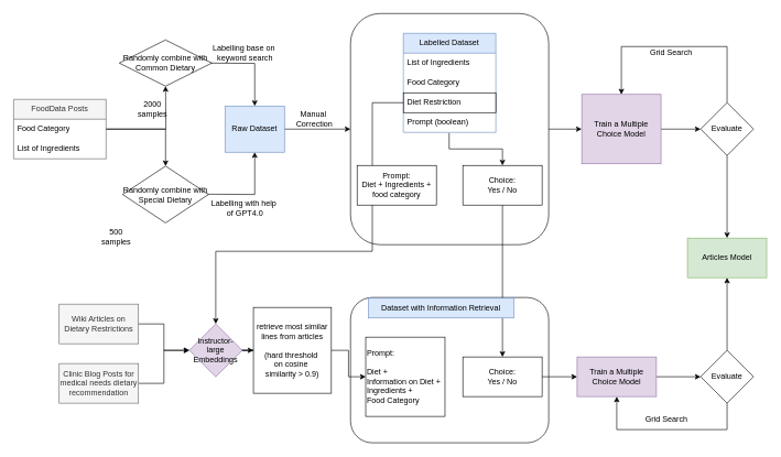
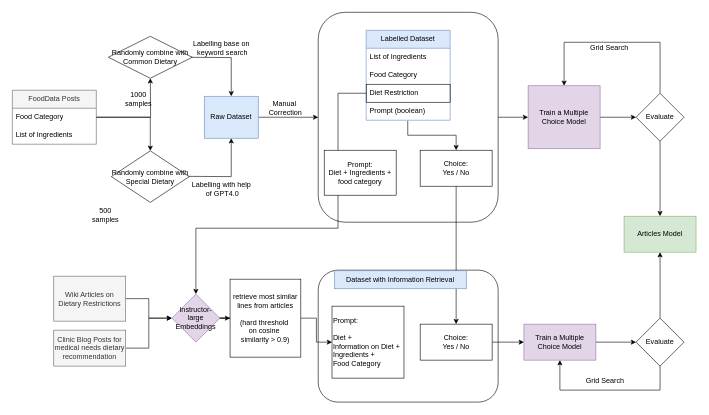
  <mxCell id="0" />
  <mxCell id="1" parent="0" />
  <mxCell id="2" value="" style="edgeStyle=orthogonalEdgeStyle;rounded=0;orthogonalLoop=1;jettySize=auto;html=1;" edge="1" parent="1" source="3" target="31"><mxGeometry relative="1" as="geometry" /></mxCell>
  <mxCell id="3" value="" style="rounded=1;whiteSpace=wrap;html=1;fillColor=none;" vertex="1" parent="1"><mxGeometry x="530" y="20" width="300" height="350" as="geometry" /></mxCell>
  <mxCell id="4" value="" style="edgeStyle=orthogonalEdgeStyle;rounded=0;orthogonalLoop=1;jettySize=auto;html=1;" edge="1" parent="1" source="5"><mxGeometry relative="1" as="geometry"><mxPoint x="250" y="130" as="targetPoint" /></mxGeometry></mxCell>
  <mxCell id="5" value="FoodData Posts" style="swimlane;fontStyle=0;childLayout=stackLayout;horizontal=1;startSize=30;horizontalStack=0;resizeParent=1;resizeParentMax=0;resizeLast=0;collapsible=1;marginBottom=0;whiteSpace=wrap;html=1;fillColor=#f5f5f5;fontColor=#333333;strokeColor=#666666;" vertex="1" parent="1"><mxGeometry x="20" y="150" width="140" height="90" as="geometry" /></mxCell>
  <mxCell id="6" value="Food Category" style="text;strokeColor=none;fillColor=none;align=left;verticalAlign=middle;spacingLeft=4;spacingRight=4;overflow=hidden;points=[[0,0.5],[1,0.5]];portConstraint=eastwest;rotatable=0;whiteSpace=wrap;html=1;" vertex="1" parent="5"><mxGeometry y="30" width="140" height="30" as="geometry" /></mxCell>
  <mxCell id="7" value="List of Ingredients" style="text;strokeColor=none;fillColor=none;align=left;verticalAlign=middle;spacingLeft=4;spacingRight=4;overflow=hidden;points=[[0,0.5],[1,0.5]];portConstraint=eastwest;rotatable=0;whiteSpace=wrap;html=1;" vertex="1" parent="5"><mxGeometry y="60" width="140" height="30" as="geometry" /></mxCell>
  <mxCell id="8" value="" style="edgeStyle=orthogonalEdgeStyle;rounded=0;orthogonalLoop=1;jettySize=auto;html=1;" edge="1" parent="1" target="14"><mxGeometry relative="1" as="geometry"><mxPoint x="305" y="95" as="sourcePoint" /></mxGeometry></mxCell>
  <mxCell id="9" value="" style="edgeStyle=orthogonalEdgeStyle;rounded=0;orthogonalLoop=1;jettySize=auto;html=1;entryX=0.5;entryY=1;entryDx=0;entryDy=0;" edge="1" parent="1" target="14"><mxGeometry relative="1" as="geometry"><mxPoint x="305" y="293.5" as="sourcePoint" /><mxPoint x="250" y="414.5" as="targetPoint" /></mxGeometry></mxCell>
  <mxCell id="10" value="" style="edgeStyle=orthogonalEdgeStyle;rounded=0;orthogonalLoop=1;jettySize=auto;html=1;exitX=1;exitY=0.5;exitDx=0;exitDy=0;entryX=0.5;entryY=0;entryDx=0;entryDy=0;" edge="1" parent="1" source="6" target="24"><mxGeometry relative="1" as="geometry"><mxPoint x="170" y="205" as="sourcePoint" /><mxPoint x="250" y="258" as="targetPoint" /></mxGeometry></mxCell>
- <mxCell id="11" value="&lt;span style=&quot;text-wrap: wrap;&quot;&gt;2000 samples&lt;/span&gt;" style="text;html=1;align=center;verticalAlign=middle;resizable=0;points=[];autosize=1;strokeColor=none;fillColor=none;" vertex="1" parent="1"><mxGeometry x="180" y="150" width="100" height="30" as="geometry" /></mxCell>
+ <mxCell id="11" value="&lt;span style=&quot;text-wrap: wrap;&quot;&gt;1000 samples&lt;/span&gt;" style="text;html=1;align=center;verticalAlign=middle;resizable=0;points=[];autosize=1;strokeColor=none;fillColor=none;" vertex="1" parent="1"><mxGeometry x="180" y="150" width="100" height="30" as="geometry" /></mxCell>
  <mxCell id="12" value="&lt;span style=&quot;text-wrap: wrap;&quot;&gt;5&lt;/span&gt;&lt;span style=&quot;text-wrap: wrap; background-color: initial;&quot;&gt;00 samples&lt;/span&gt;" style="text;html=1;align=center;verticalAlign=middle;resizable=0;points=[];autosize=1;strokeColor=none;fillColor=none;" vertex="1" parent="1"><mxGeometry x="130" y="343" width="90" height="30" as="geometry" /></mxCell>
  <mxCell id="13" value="" style="edgeStyle=orthogonalEdgeStyle;rounded=0;orthogonalLoop=1;jettySize=auto;html=1;entryX=0;entryY=0.5;entryDx=0;entryDy=0;" edge="1" parent="1" source="14" target="3"><mxGeometry relative="1" as="geometry"><mxPoint x="520" y="210" as="targetPoint" /></mxGeometry></mxCell>
  <mxCell id="14" value="Raw Dataset" style="whiteSpace=wrap;html=1;fontStyle=0;startSize=30;fillColor=#dae8fc;strokeColor=#6c8ebf;" vertex="1" parent="1"><mxGeometry x="340" y="160" width="90" height="70" as="geometry" /></mxCell>
  <mxCell id="15" value="Labelling base on&amp;nbsp;&lt;div&gt;k&lt;span style=&quot;background-color: initial;&quot;&gt;eyword search&lt;/span&gt;&lt;/div&gt;" style="text;html=1;align=center;verticalAlign=middle;resizable=0;points=[];autosize=1;strokeColor=none;fillColor=none;" vertex="1" parent="1"><mxGeometry x="310" y="60" width="120" height="40" as="geometry" /></mxCell>
  <mxCell id="16" value="Labelling with help&amp;nbsp;&lt;div&gt;of GPT4.0&lt;/div&gt;" style="text;html=1;align=center;verticalAlign=middle;resizable=0;points=[];autosize=1;strokeColor=none;fillColor=none;" vertex="1" parent="1"><mxGeometry x="305" y="294" width="130" height="40" as="geometry" /></mxCell>
  <mxCell id="17" value="Manual&amp;nbsp;&lt;div&gt;Correction&lt;/div&gt;" style="text;html=1;align=center;verticalAlign=middle;resizable=0;points=[];autosize=1;strokeColor=none;fillColor=none;" vertex="1" parent="1"><mxGeometry x="435" y="160" width="80" height="40" as="geometry" /></mxCell>
  <mxCell id="18" value="Labelled Dataset" style="swimlane;fontStyle=0;childLayout=stackLayout;horizontal=1;startSize=30;horizontalStack=0;resizeParent=1;resizeParentMax=0;resizeLast=0;collapsible=1;marginBottom=0;whiteSpace=wrap;html=1;fillColor=#dae8fc;strokeColor=#6c8ebf;" vertex="1" parent="1"><mxGeometry x="610" y="50" width="140" height="150" as="geometry" /></mxCell>
  <mxCell id="19" value="List of Ingredients" style="text;strokeColor=none;fillColor=none;align=left;verticalAlign=middle;spacingLeft=4;spacingRight=4;overflow=hidden;points=[[0,0.5],[1,0.5]];portConstraint=eastwest;rotatable=0;whiteSpace=wrap;html=1;" vertex="1" parent="18"><mxGeometry y="30" width="140" height="30" as="geometry" /></mxCell>
  <mxCell id="20" value="Food Category" style="text;strokeColor=none;fillColor=none;align=left;verticalAlign=middle;spacingLeft=4;spacingRight=4;overflow=hidden;points=[[0,0.5],[1,0.5]];portConstraint=eastwest;rotatable=0;whiteSpace=wrap;html=1;" vertex="1" parent="18"><mxGeometry y="60" width="140" height="30" as="geometry" /></mxCell>
  <mxCell id="21" value="Diet Restriction" style="text;strokeColor=default;fillColor=none;align=left;verticalAlign=middle;spacingLeft=4;spacingRight=4;overflow=hidden;points=[[0,0.5],[1,0.5]];portConstraint=eastwest;rotatable=0;whiteSpace=wrap;html=1;" vertex="1" parent="18"><mxGeometry y="90" width="140" height="30" as="geometry" /></mxCell>
  <mxCell id="22" value="Prompt (boolean)" style="text;strokeColor=none;fillColor=none;align=left;verticalAlign=middle;spacingLeft=4;spacingRight=4;overflow=hidden;points=[[0,0.5],[1,0.5]];portConstraint=eastwest;rotatable=0;whiteSpace=wrap;html=1;" vertex="1" parent="18"><mxGeometry y="120" width="140" height="30" as="geometry" /></mxCell>
  <mxCell id="23" value="Randomly combine with Common Dietary" style="rhombus;whiteSpace=wrap;html=1;" vertex="1" parent="1"><mxGeometry x="180" y="60" width="140" height="70" as="geometry" /></mxCell>
  <mxCell id="24" value="Randomly combine with Special Dietary" style="rhombus;whiteSpace=wrap;html=1;" vertex="1" parent="1"><mxGeometry x="185" y="251" width="130" height="86" as="geometry" /></mxCell>
  <mxCell id="25" value="" style="edgeStyle=orthogonalEdgeStyle;rounded=0;orthogonalLoop=1;jettySize=auto;html=1;entryX=0.5;entryY=0;entryDx=0;entryDy=0;exitX=0;exitY=0.5;exitDx=0;exitDy=0;" edge="1" parent="1" source="21" target="44"><mxGeometry relative="1" as="geometry"><Array as="points"><mxPoint x="563" y="155" /><mxPoint x="563" y="380" /><mxPoint x="326" y="380" /></Array></mxGeometry></mxCell>
- <mxCell id="26" value="Prompt:&lt;div&gt;Diet + Ingredients + food category&lt;/div&gt;" style="whiteSpace=wrap;html=1;fontStyle=0;startSize=30;" vertex="1" parent="1"><mxGeometry x="540" y="250" width="120" height="60" as="geometry" /></mxCell>
+ <mxCell id="26" value="Prompt:&lt;div&gt;Diet + Ingredients + food category&lt;/div&gt;" style="whiteSpace=wrap;html=1;fontStyle=0;startSize=30;" vertex="1" parent="1"><mxGeometry x="540" y="250" width="120" height="75" as="geometry" /></mxCell>
  <mxCell id="27" value="" style="edgeStyle=orthogonalEdgeStyle;rounded=0;orthogonalLoop=1;jettySize=auto;html=1;exitX=0.495;exitY=1.033;exitDx=0;exitDy=0;exitPerimeter=0;" edge="1" parent="1" target="29" source="22"><mxGeometry relative="1" as="geometry"><mxPoint x="680" y="210" as="sourcePoint" /></mxGeometry></mxCell>
  <mxCell id="28" value="" style="edgeStyle=orthogonalEdgeStyle;rounded=0;orthogonalLoop=1;jettySize=auto;html=1;entryX=0.5;entryY=0;entryDx=0;entryDy=0;" edge="1" parent="1" source="29" target="48"><mxGeometry relative="1" as="geometry"><mxPoint x="760" y="390" as="targetPoint" /></mxGeometry></mxCell>
  <mxCell id="29" value="Choice:&lt;div&gt;Yes / No&lt;/div&gt;" style="whiteSpace=wrap;html=1;fontStyle=0;startSize=30;" vertex="1" parent="1"><mxGeometry x="700" y="250" width="120" height="60" as="geometry" /></mxCell>
  <mxCell id="30" value="" style="edgeStyle=orthogonalEdgeStyle;rounded=0;orthogonalLoop=1;jettySize=auto;html=1;" edge="1" parent="1" source="31" target="34"><mxGeometry relative="1" as="geometry" /></mxCell>
  <mxCell id="31" value="Train a Multiple Choice Model" style="rounded=0;whiteSpace=wrap;html=1;fillColor=#e1d5e7;strokeColor=#9673a6;" vertex="1" parent="1"><mxGeometry x="880" y="142.5" width="120" height="105" as="geometry" /></mxCell>
  <mxCell id="32" value="" style="edgeStyle=orthogonalEdgeStyle;rounded=0;orthogonalLoop=1;jettySize=auto;html=1;entryX=0.5;entryY=0;entryDx=0;entryDy=0;" edge="1" parent="1" source="34" target="31"><mxGeometry relative="1" as="geometry"><mxPoint x="1100" y="65" as="targetPoint" /><Array as="points"><mxPoint x="1100" y="70" /><mxPoint x="940" y="70" /></Array></mxGeometry></mxCell>
  <mxCell id="33" value="" style="edgeStyle=orthogonalEdgeStyle;rounded=0;orthogonalLoop=1;jettySize=auto;html=1;" edge="1" parent="1" source="34" target="55"><mxGeometry relative="1" as="geometry" /></mxCell>
  <mxCell id="34" value="Evaluate" style="rhombus;whiteSpace=wrap;html=1;rounded=0;" vertex="1" parent="1"><mxGeometry x="1060" y="155" width="80" height="80" as="geometry" /></mxCell>
  <mxCell id="35" value="Grid Search" style="text;html=1;align=center;verticalAlign=middle;resizable=0;points=[];autosize=1;strokeColor=none;fillColor=none;" vertex="1" parent="1"><mxGeometry x="970" y="65" width="90" height="30" as="geometry" /></mxCell>
  <mxCell id="36" value="" style="rounded=1;whiteSpace=wrap;html=1;fillColor=none;" vertex="1" parent="1"><mxGeometry x="530" y="450" width="300" height="220" as="geometry" /></mxCell>
  <mxCell id="37" value="Dataset with Information Retrieval" style="text;html=1;align=center;verticalAlign=middle;whiteSpace=wrap;rounded=0;fillColor=#dae8fc;strokeColor=#6c8ebf;" vertex="1" parent="1"><mxGeometry x="557" y="451" width="220" height="30" as="geometry" /></mxCell>
  <mxCell id="38" value="Prompt:&lt;div&gt;&lt;br&gt;&lt;div&gt;Diet +&amp;nbsp;&lt;/div&gt;&lt;div&gt;Information on Diet +&lt;/div&gt;&lt;/div&gt;&lt;div&gt;Ingredients +&lt;/div&gt;&lt;div&gt;Food Category&lt;/div&gt;" style="whiteSpace=wrap;html=1;fontStyle=0;startSize=30;align=left;" vertex="1" parent="1"><mxGeometry x="553" y="510" width="120" height="120" as="geometry" /></mxCell>
  <mxCell id="39" value="" style="edgeStyle=orthogonalEdgeStyle;rounded=0;orthogonalLoop=1;jettySize=auto;html=1;" edge="1" parent="1" source="40" target="44"><mxGeometry relative="1" as="geometry" /></mxCell>
- <mxCell id="40" value="Wiki Articles on Dietary Restrictions" style="rounded=0;whiteSpace=wrap;html=1;fillColor=#f5f5f5;fontColor=#333333;strokeColor=#666666;" vertex="1" parent="1"><mxGeometry x="89" y="460" width="120" height="60" as="geometry" /></mxCell>
+ <mxCell id="40" value="Wiki Articles on Dietary Restrictions" style="rounded=0;whiteSpace=wrap;html=1;fillColor=#f5f5f5;fontColor=#333333;strokeColor=#666666;" vertex="1" parent="1"><mxGeometry x="89" y="460" width="120" height="75" as="geometry" /></mxCell>
  <mxCell id="41" value="" style="edgeStyle=orthogonalEdgeStyle;rounded=0;orthogonalLoop=1;jettySize=auto;html=1;" edge="1" parent="1" source="42" target="44"><mxGeometry relative="1" as="geometry" /></mxCell>
  <mxCell id="42" value="Clinic Blog Posts for medical needs dietary recommendation" style="rounded=0;whiteSpace=wrap;html=1;fillColor=#f5f5f5;fontColor=#333333;strokeColor=#666666;" vertex="1" parent="1"><mxGeometry x="89" y="550" width="120" height="60" as="geometry" /></mxCell>
  <mxCell id="43" value="" style="edgeStyle=orthogonalEdgeStyle;rounded=0;orthogonalLoop=1;jettySize=auto;html=1;" edge="1" parent="1" source="44" target="46"><mxGeometry relative="1" as="geometry" /></mxCell>
  <mxCell id="44" value="Instructor-large&lt;div&gt;Embeddings&lt;/div&gt;" style="rhombus;whiteSpace=wrap;html=1;rounded=0;fillColor=#e1d5e7;strokeColor=#9673a6;" vertex="1" parent="1"><mxGeometry x="286" y="490" width="80" height="80" as="geometry" /></mxCell>
  <mxCell id="45" value="" style="edgeStyle=orthogonalEdgeStyle;rounded=0;orthogonalLoop=1;jettySize=auto;html=1;" edge="1" parent="1" source="46" target="38"><mxGeometry relative="1" as="geometry" /></mxCell>
  <mxCell id="46" value="retrieve most similar lines from articles&lt;div&gt;&lt;br&gt;&lt;div&gt;(hard threshold&amp;nbsp;&lt;/div&gt;&lt;div&gt;on cosine&amp;nbsp;&lt;/div&gt;&lt;div&gt;similarity &amp;gt; 0.9)&lt;/div&gt;&lt;/div&gt;" style="whiteSpace=wrap;html=1;rounded=0;" vertex="1" parent="1"><mxGeometry x="383" y="465" width="118" height="130" as="geometry" /></mxCell>
  <mxCell id="47" value="" style="edgeStyle=orthogonalEdgeStyle;rounded=0;orthogonalLoop=1;jettySize=auto;html=1;" edge="1" parent="1" source="48" target="51"><mxGeometry relative="1" as="geometry" /></mxCell>
  <mxCell id="48" value="Choice:&lt;div&gt;Yes / No&lt;/div&gt;" style="whiteSpace=wrap;html=1;fontStyle=0;startSize=30;" vertex="1" parent="1"><mxGeometry x="700" y="540" width="120" height="60" as="geometry" /></mxCell>
  <mxCell id="49" value="" style="edgeStyle=orthogonalEdgeStyle;rounded=0;orthogonalLoop=1;jettySize=auto;html=1;exitX=0.5;exitY=1;exitDx=0;exitDy=0;entryX=0.5;entryY=1;entryDx=0;entryDy=0;" edge="1" parent="1" source="53" target="51"><mxGeometry relative="1" as="geometry"><mxPoint x="933" y="680" as="targetPoint" /><Array as="points"><mxPoint x="1100" y="650" /><mxPoint x="933" y="650" /></Array></mxGeometry></mxCell>
  <mxCell id="50" value="" style="edgeStyle=orthogonalEdgeStyle;rounded=0;orthogonalLoop=1;jettySize=auto;html=1;" edge="1" parent="1" source="51" target="53"><mxGeometry relative="1" as="geometry" /></mxCell>
  <mxCell id="51" value="Train a Multiple Choice Model" style="whiteSpace=wrap;html=1;fontStyle=0;startSize=30;fillColor=#e1d5e7;strokeColor=#9673a6;" vertex="1" parent="1"><mxGeometry x="873" y="540" width="120" height="60" as="geometry" /></mxCell>
  <mxCell id="52" value="" style="edgeStyle=orthogonalEdgeStyle;rounded=0;orthogonalLoop=1;jettySize=auto;html=1;" edge="1" parent="1" source="53" target="55"><mxGeometry relative="1" as="geometry" /></mxCell>
  <mxCell id="53" value="Evaluate" style="rhombus;whiteSpace=wrap;html=1;rounded=0;" vertex="1" parent="1"><mxGeometry x="1060" y="530" width="80" height="80" as="geometry" /></mxCell>
  <mxCell id="54" value="Grid Search" style="text;html=1;align=center;verticalAlign=middle;resizable=0;points=[];autosize=1;strokeColor=none;fillColor=none;" vertex="1" parent="1"><mxGeometry x="963" y="620" width="90" height="30" as="geometry" /></mxCell>
  <mxCell id="55" value="Articles Model" style="whiteSpace=wrap;html=1;rounded=0;fillColor=#d5e8d4;strokeColor=#82b366;" vertex="1" parent="1"><mxGeometry x="1040" y="360" width="120" height="60" as="geometry" /></mxCell>
